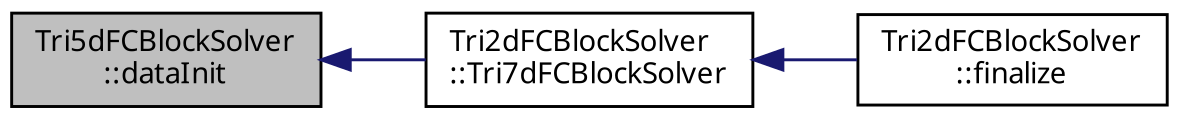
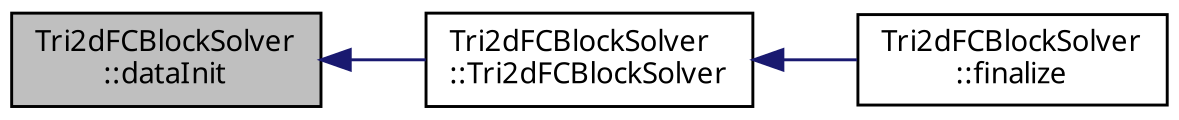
  digraph {
    fontname="Noto Sans"
    rankdir=LR
    node [color=black fillcolor=white fontname="Noto Sans" fontsize=10 shape=record style=filled]
    edge [color=midnightblue dir=back fontname="Noto Sans" fontsize=10 labelfontname=Helvetica labelfontsize=10 style=solid]
-   n1 [fillcolor=grey75 fontcolor=black height=0.2 label="Tri5dFCBlockSolver\l::dataInit" width=0.4]
-   n2 [height=0.2 label="Tri2dFCBlockSolver\l::Tri7dFCBlockSolver" width=0.4]
+   n1 [fillcolor=grey75 fontcolor=black height=0.2 label="Tri2dFCBlockSolver\l::dataInit" width=0.4]
+   n2 [height=0.2 label="Tri2dFCBlockSolver\l::Tri2dFCBlockSolver" width=0.4]
    n3 [height=0.2 label="Tri2dFCBlockSolver\l::finalize" width=0.4]
    n1 -> n2
    n2 -> n3
  }
